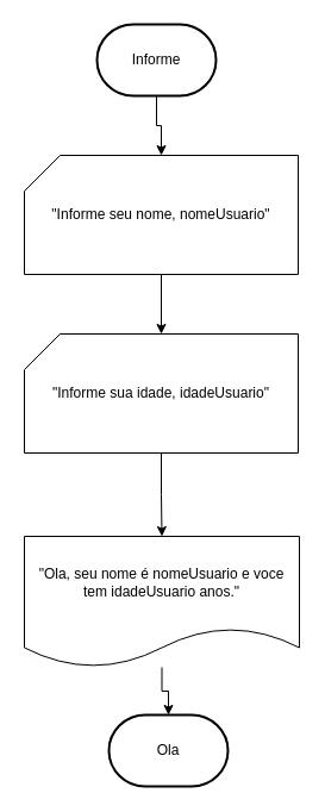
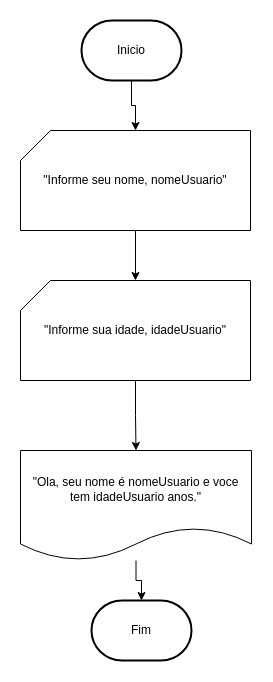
  <mxCell id="0" />
  <mxCell id="1" parent="0" />
  <mxCell id="2" value="" style="edgeStyle=orthogonalEdgeStyle;rounded=0;orthogonalLoop=1;jettySize=auto;html=1;" edge="1" parent="1" source="3" target="5"><mxGeometry relative="1" as="geometry" /></mxCell>
- <mxCell id="3" value="Informe" style="strokeWidth=2;html=1;shape=mxgraph.flowchart.terminator;whiteSpace=wrap;" vertex="1" parent="1"><mxGeometry x="81" y="20" width="100" height="60" as="geometry" /></mxCell>
+ <mxCell id="3" value="Inicio" style="strokeWidth=2;html=1;shape=mxgraph.flowchart.terminator;whiteSpace=wrap;" vertex="1" parent="1"><mxGeometry x="81" y="20" width="100" height="60" as="geometry" /></mxCell>
  <mxCell id="4" value="" style="edgeStyle=orthogonalEdgeStyle;rounded=0;orthogonalLoop=1;jettySize=auto;html=1;" edge="1" parent="1" source="5" target="7"><mxGeometry relative="1" as="geometry" /></mxCell>
  <mxCell id="5" value="&quot;Informe seu nome, nomeUsuario&quot;" style="shape=card;whiteSpace=wrap;html=1;" vertex="1" parent="1"><mxGeometry x="20" y="130" width="230" height="100" as="geometry" /></mxCell>
  <mxCell id="6" value="" style="edgeStyle=orthogonalEdgeStyle;rounded=0;orthogonalLoop=1;jettySize=auto;html=1;" edge="1" parent="1" source="7" target="9"><mxGeometry relative="1" as="geometry" /></mxCell>
  <mxCell id="7" value="&quot;Informe sua idade, idadeUsuario&quot;" style="shape=card;whiteSpace=wrap;html=1;" vertex="1" parent="1"><mxGeometry x="20" y="280" width="230" height="100" as="geometry" /></mxCell>
  <mxCell id="8" value="" style="edgeStyle=orthogonalEdgeStyle;rounded=0;orthogonalLoop=1;jettySize=auto;html=1;" edge="1" parent="1" source="9" target="10"><mxGeometry relative="1" as="geometry" /></mxCell>
  <mxCell id="9" value="&quot;Ola, seu nome é nomeUsuario e voce tem idadeUsuario anos.&quot;" style="shape=document;whiteSpace=wrap;html=1;boundedLbl=1;" vertex="1" parent="1"><mxGeometry x="20" y="450" width="231" height="110" as="geometry" /></mxCell>
- <mxCell id="10" value="Ola" style="strokeWidth=2;html=1;shape=mxgraph.flowchart.terminator;whiteSpace=wrap;" vertex="1" parent="1"><mxGeometry x="91" y="600" width="100" height="60" as="geometry" /></mxCell>
+ <mxCell id="10" value="Fim" style="strokeWidth=2;html=1;shape=mxgraph.flowchart.terminator;whiteSpace=wrap;" vertex="1" parent="1"><mxGeometry x="91" y="600" width="100" height="60" as="geometry" /></mxCell>
